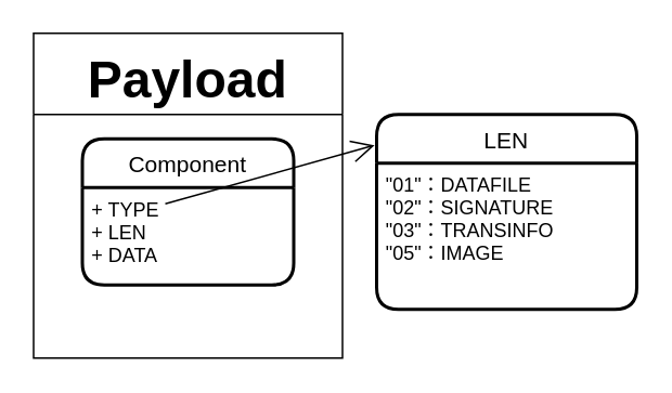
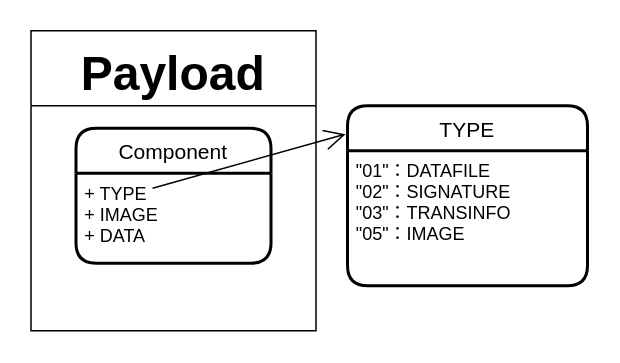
  <mxCell id="0" />
  <mxCell id="1" parent="0" />
  <mxCell id="2" value="Payload" style="swimlane;fontSize=32;startSize=50;" vertex="1" parent="1"><mxGeometry x="20" y="20" width="190" height="200" as="geometry" /></mxCell>
  <mxCell id="3" value="Component" style="swimlane;childLayout=stackLayout;horizontal=1;startSize=30;horizontalStack=0;rounded=1;fontSize=14;fontStyle=0;strokeWidth=2;resizeParent=0;resizeLast=1;shadow=0;dashed=0;align=center;" vertex="1" parent="2"><mxGeometry x="30" y="65" width="130" height="90" as="geometry" /></mxCell>
- <mxCell id="4" value="+ TYPE&#10;+ LEN&#10;+ DATA" style="align=left;strokeColor=none;fillColor=none;spacingLeft=4;fontSize=12;verticalAlign=top;resizable=0;rotatable=0;part=1;" vertex="1" parent="3"><mxGeometry y="30" width="130" height="60" as="geometry" /></mxCell>
- <mxCell id="5" value="LEN" style="swimlane;childLayout=stackLayout;horizontal=1;startSize=30;horizontalStack=0;rounded=1;fontSize=14;fontStyle=0;strokeWidth=2;resizeParent=0;resizeLast=1;shadow=0;dashed=0;align=center;" vertex="1" parent="2"><mxGeometry x="211" y="50" width="160" height="120" as="geometry" /></mxCell>
+ <mxCell id="4" value="+ TYPE&#10;+ IMAGE&#10;+ DATA" style="align=left;strokeColor=none;fillColor=none;spacingLeft=4;fontSize=12;verticalAlign=top;resizable=0;rotatable=0;part=1;" vertex="1" parent="3"><mxGeometry y="30" width="130" height="60" as="geometry" /></mxCell>
+ <mxCell id="5" value="TYPE" style="swimlane;childLayout=stackLayout;horizontal=1;startSize=30;horizontalStack=0;rounded=1;fontSize=14;fontStyle=0;strokeWidth=2;resizeParent=0;resizeLast=1;shadow=0;dashed=0;align=center;" vertex="1" parent="2"><mxGeometry x="211" y="50" width="160" height="120" as="geometry" /></mxCell>
  <mxCell id="6" value="&quot;01&quot;：DATAFILE&#10;&quot;02&quot;：SIGNATURE&#10;&quot;03&quot;：TRANSINFO&#10;&quot;05&quot;：IMAGE" style="align=left;strokeColor=none;fillColor=none;spacingLeft=4;fontSize=12;verticalAlign=top;resizable=0;rotatable=0;part=1;" vertex="1" parent="5"><mxGeometry y="30" width="160" height="90" as="geometry" /></mxCell>
  <mxCell id="7" value="" style="endArrow=open;endFill=1;endSize=12;html=1;rounded=0;fontSize=32;entryX=-0.008;entryY=0.158;entryDx=0;entryDy=0;entryPerimeter=0;" edge="1" parent="2" target="5"><mxGeometry width="160" relative="1" as="geometry"><mxPoint x="81" y="105" as="sourcePoint" /><mxPoint x="231" y="105" as="targetPoint" /></mxGeometry></mxCell>
